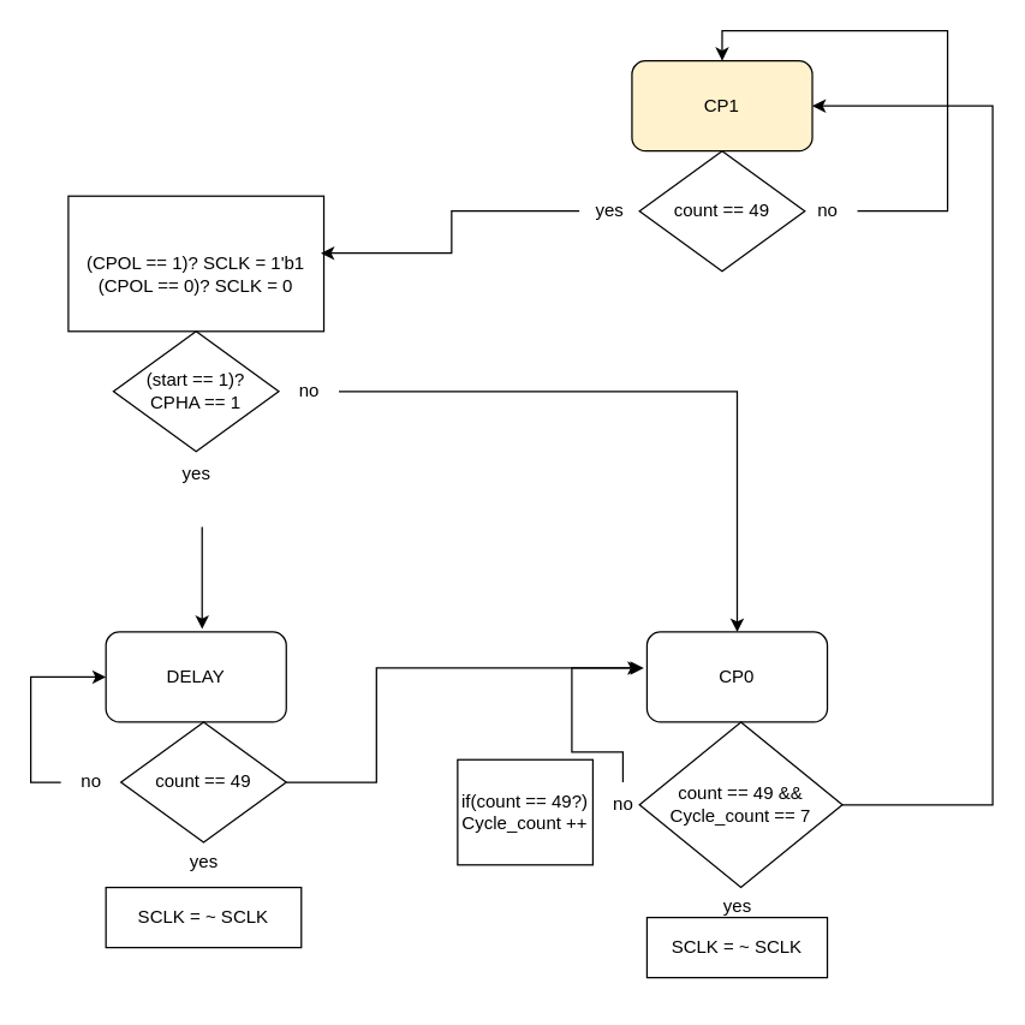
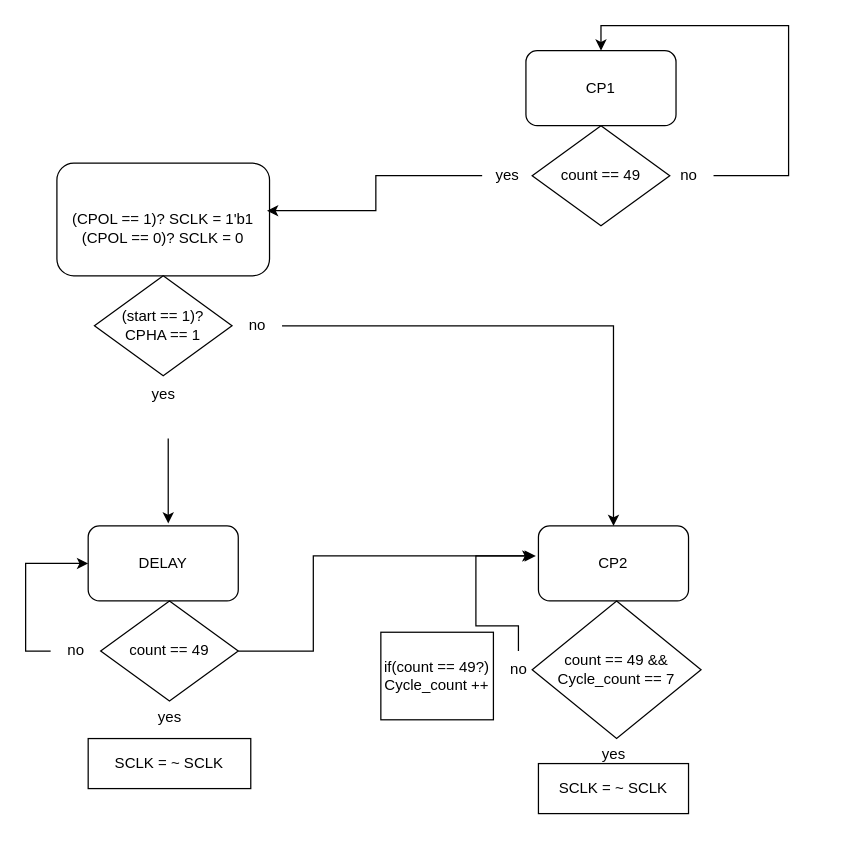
  <mxCell id="0" />
  <mxCell id="1" parent="0" />
- <mxCell id="2" value="&lt;div&gt;&lt;br&gt;&lt;/div&gt;(CPOL == 1)? SCLK = 1'b1&lt;div&gt;(CPOL == 0)? SCLK = 0&lt;/div&gt;" style="whiteSpace=wrap;html=1;rounded=0;" vertex="1" parent="1"><mxGeometry x="45" y="130" width="170" height="90" as="geometry" /></mxCell>
+ <mxCell id="2" value="&lt;div&gt;&lt;br&gt;&lt;/div&gt;(CPOL == 1)? SCLK = 1'b1&lt;div&gt;(CPOL == 0)? SCLK = 0&lt;/div&gt;" style="rounded=1;whiteSpace=wrap;html=1;" vertex="1" parent="1"><mxGeometry x="45" y="130" width="170" height="90" as="geometry" /></mxCell>
  <mxCell id="3" value="DELAY" style="rounded=1;whiteSpace=wrap;html=1;" vertex="1" parent="1"><mxGeometry x="70" y="420" width="120" height="60" as="geometry" /></mxCell>
- <mxCell id="4" style="edgeStyle=orthogonalEdgeStyle;rounded=0;orthogonalLoop=1;jettySize=auto;html=1;entryX=1;entryY=0.5;entryDx=0;entryDy=0;exitX=1;exitY=0.5;exitDx=0;exitDy=0;" edge="1" parent="1" source="13" target="6"><mxGeometry relative="1" as="geometry"><Array as="points"><mxPoint x="660" y="535" /><mxPoint x="660" y="70" /></Array></mxGeometry></mxCell>
- <mxCell id="5" value="CP0" style="rounded=1;whiteSpace=wrap;html=1;" vertex="1" parent="1"><mxGeometry x="430" y="420" width="120" height="60" as="geometry" /></mxCell>
- <mxCell id="6" value="CP1" style="rounded=1;whiteSpace=wrap;html=1;fillColor=#fff2cc;" vertex="1" parent="1"><mxGeometry x="420" y="40" width="120" height="60" as="geometry" /></mxCell>
+ <mxCell id="5" value="CP2" style="rounded=1;whiteSpace=wrap;html=1;" vertex="1" parent="1"><mxGeometry x="430" y="420" width="120" height="60" as="geometry" /></mxCell>
+ <mxCell id="6" value="CP1" style="rounded=1;whiteSpace=wrap;html=1;" vertex="1" parent="1"><mxGeometry x="420" y="40" width="120" height="60" as="geometry" /></mxCell>
  <mxCell id="7" value="count == 49" style="rhombus;whiteSpace=wrap;html=1;" vertex="1" parent="1"><mxGeometry x="80" y="480" width="110" height="80" as="geometry" /></mxCell>
  <mxCell id="8" value="&lt;div&gt;&lt;br&gt;&lt;/div&gt;SCLK = ~ SCLK&lt;div&gt;&lt;br&gt;&lt;/div&gt;" style="rounded=0;whiteSpace=wrap;html=1;" vertex="1" parent="1"><mxGeometry x="70" y="590" width="130" height="40" as="geometry" /></mxCell>
  <mxCell id="9" value="yes" style="text;html=1;align=center;verticalAlign=middle;resizable=0;points=[];autosize=1;strokeColor=none;fillColor=none;" vertex="1" parent="1"><mxGeometry x="115" y="558" width="40" height="30" as="geometry" /></mxCell>
  <mxCell id="10" style="edgeStyle=orthogonalEdgeStyle;rounded=0;orthogonalLoop=1;jettySize=auto;html=1;entryX=-0.017;entryY=0.4;entryDx=0;entryDy=0;entryPerimeter=0;" edge="1" parent="1" source="7" target="5"><mxGeometry relative="1" as="geometry"><Array as="points"><mxPoint x="250" y="520" /><mxPoint x="250" y="444" /></Array></mxGeometry></mxCell>
  <mxCell id="11" style="edgeStyle=orthogonalEdgeStyle;rounded=0;orthogonalLoop=1;jettySize=auto;html=1;entryX=0;entryY=0.5;entryDx=0;entryDy=0;" edge="1" parent="1" source="12" target="3"><mxGeometry relative="1" as="geometry"><Array as="points"><mxPoint x="20" y="520" /><mxPoint x="20" y="450" /></Array></mxGeometry></mxCell>
  <mxCell id="12" value="no" style="text;html=1;align=center;verticalAlign=middle;resizable=0;points=[];autosize=1;strokeColor=none;fillColor=none;" vertex="1" parent="1"><mxGeometry x="40" y="505" width="40" height="30" as="geometry" /></mxCell>
  <mxCell id="13" value="count == 49 &amp;amp;&amp;amp; Cycle_count == 7" style="rhombus;whiteSpace=wrap;html=1;" vertex="1" parent="1"><mxGeometry x="425" y="480" width="135" height="110" as="geometry" /></mxCell>
  <mxCell id="14" value="yes" style="text;html=1;align=center;verticalAlign=middle;resizable=0;points=[];autosize=1;strokeColor=none;fillColor=none;" vertex="1" parent="1"><mxGeometry x="470" y="588" width="40" height="30" as="geometry" /></mxCell>
  <mxCell id="15" value="&lt;div&gt;&lt;br&gt;&lt;/div&gt;&lt;div&gt;&lt;br&gt;&lt;/div&gt;&lt;div&gt;&lt;br&gt;&lt;/div&gt;SCLK = ~ SCLK&lt;div&gt;&lt;br&gt;&lt;/div&gt;&lt;div&gt;&lt;br&gt;&lt;div&gt;&lt;br&gt;&lt;/div&gt;&lt;/div&gt;" style="rounded=0;whiteSpace=wrap;html=1;" vertex="1" parent="1"><mxGeometry x="430" y="610" width="120" height="40" as="geometry" /></mxCell>
  <mxCell id="16" value="no" style="text;html=1;align=center;verticalAlign=middle;resizable=0;points=[];autosize=1;strokeColor=none;fillColor=none;" vertex="1" parent="1"><mxGeometry x="394" y="520" width="40" height="30" as="geometry" /></mxCell>
  <mxCell id="17" style="edgeStyle=orthogonalEdgeStyle;rounded=0;orthogonalLoop=1;jettySize=auto;html=1;entryX=-0.033;entryY=0.4;entryDx=0;entryDy=0;entryPerimeter=0;" edge="1" parent="1" source="16" target="5"><mxGeometry relative="1" as="geometry"><Array as="points"><mxPoint x="414" y="500" /><mxPoint x="380" y="500" /><mxPoint x="380" y="444" /></Array></mxGeometry></mxCell>
  <mxCell id="18" value="&lt;div&gt;if(count == 49?) Cycle_count ++&lt;/div&gt;" style="rounded=0;whiteSpace=wrap;html=1;" vertex="1" parent="1"><mxGeometry x="304" y="505" width="90" height="70" as="geometry" /></mxCell>
  <mxCell id="19" style="edgeStyle=orthogonalEdgeStyle;rounded=0;orthogonalLoop=1;jettySize=auto;html=1;" edge="1" parent="1"><mxGeometry relative="1" as="geometry"><mxPoint x="134" y="418" as="targetPoint" /><mxPoint x="134" y="350" as="sourcePoint" /></mxGeometry></mxCell>
  <mxCell id="20" value="&lt;div&gt;(start == 1)?&lt;/div&gt;CPHA == 1" style="rhombus;whiteSpace=wrap;html=1;" vertex="1" parent="1"><mxGeometry x="75" y="220" width="110" height="80" as="geometry" /></mxCell>
  <mxCell id="21" value="yes" style="text;html=1;align=center;verticalAlign=middle;resizable=0;points=[];autosize=1;strokeColor=none;fillColor=none;" vertex="1" parent="1"><mxGeometry x="110" y="300" width="40" height="30" as="geometry" /></mxCell>
  <mxCell id="22" style="edgeStyle=orthogonalEdgeStyle;rounded=0;orthogonalLoop=1;jettySize=auto;html=1;entryX=0.5;entryY=0;entryDx=0;entryDy=0;" edge="1" parent="1" source="23" target="5"><mxGeometry relative="1" as="geometry"><mxPoint x="380" y="440" as="targetPoint" /></mxGeometry></mxCell>
  <mxCell id="23" value="no" style="text;html=1;align=center;verticalAlign=middle;resizable=0;points=[];autosize=1;strokeColor=none;fillColor=none;" vertex="1" parent="1"><mxGeometry x="185" y="245" width="40" height="30" as="geometry" /></mxCell>
  <mxCell id="24" value="count == 49" style="rhombus;whiteSpace=wrap;html=1;" vertex="1" parent="1"><mxGeometry x="425" y="100" width="110" height="80" as="geometry" /></mxCell>
  <mxCell id="25" value="yes" style="text;html=1;align=center;verticalAlign=middle;resizable=0;points=[];autosize=1;strokeColor=none;fillColor=none;" vertex="1" parent="1"><mxGeometry x="385" y="125" width="40" height="30" as="geometry" /></mxCell>
  <mxCell id="26" style="edgeStyle=orthogonalEdgeStyle;rounded=0;orthogonalLoop=1;jettySize=auto;html=1;entryX=0.988;entryY=0.422;entryDx=0;entryDy=0;entryPerimeter=0;" edge="1" parent="1" source="25" target="2"><mxGeometry relative="1" as="geometry" /></mxCell>
  <mxCell id="27" style="edgeStyle=orthogonalEdgeStyle;rounded=0;orthogonalLoop=1;jettySize=auto;html=1;entryX=0.5;entryY=0;entryDx=0;entryDy=0;" edge="1" parent="1" source="28" target="6"><mxGeometry relative="1" as="geometry"><Array as="points"><mxPoint x="630" y="140" /><mxPoint x="630" y="20" /><mxPoint x="480" y="20" /></Array></mxGeometry></mxCell>
  <mxCell id="28" value="no" style="text;html=1;align=center;verticalAlign=middle;resizable=0;points=[];autosize=1;strokeColor=none;fillColor=none;" vertex="1" parent="1"><mxGeometry x="530" y="125" width="40" height="30" as="geometry" /></mxCell>
